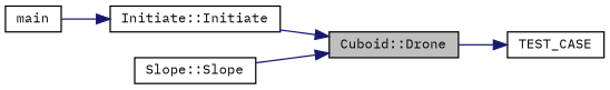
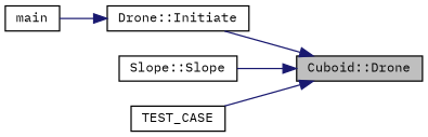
  digraph {
    fontname="IBM Plex Mono"
    rankdir=RL
    node [color=black fillcolor=white fontname="IBM Plex Mono" fontsize=10 shape=record style=filled]
    edge [color=midnightblue dir=back fontname="IBM Plex Mono" fontsize=10 labelfontname=Helvetica labelfontsize=10 style=solid]
    n1 [fillcolor=grey75 fontcolor=black height=0.2 label="Cuboid::Drone" width=0.4]
-   n2 [height=0.2 label="Initiate::Initiate" width=0.4]
+   n2 [height=0.2 label="Drone::Initiate" width=0.4]
    n3 [height=0.2 label="Slope::Slope" width=0.4]
    n4 [height=0.2 label=TEST_CASE width=0.4]
    n5 [height=0.2 label=main width=0.4]
    n1 -> n2
    n1 -> n3
-   n4 -> n1
+   n1 -> n4
    n2 -> n5
  }
